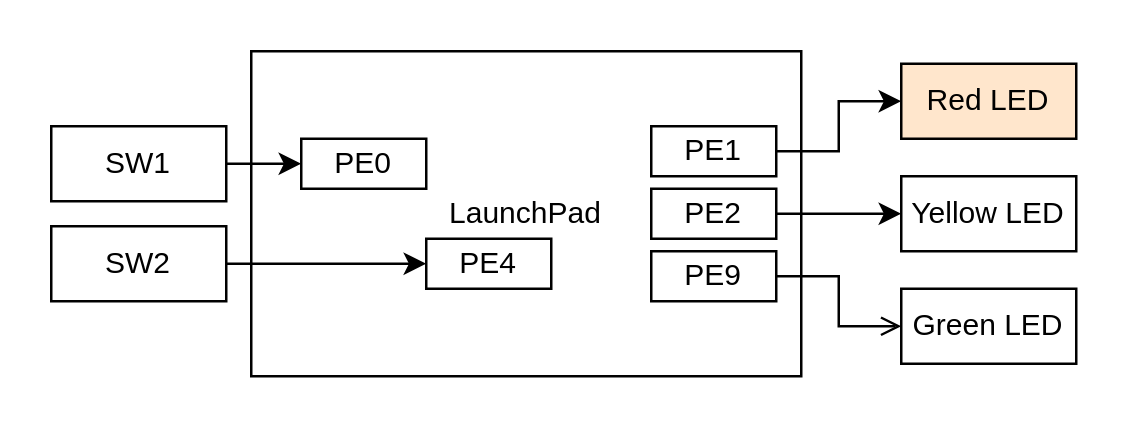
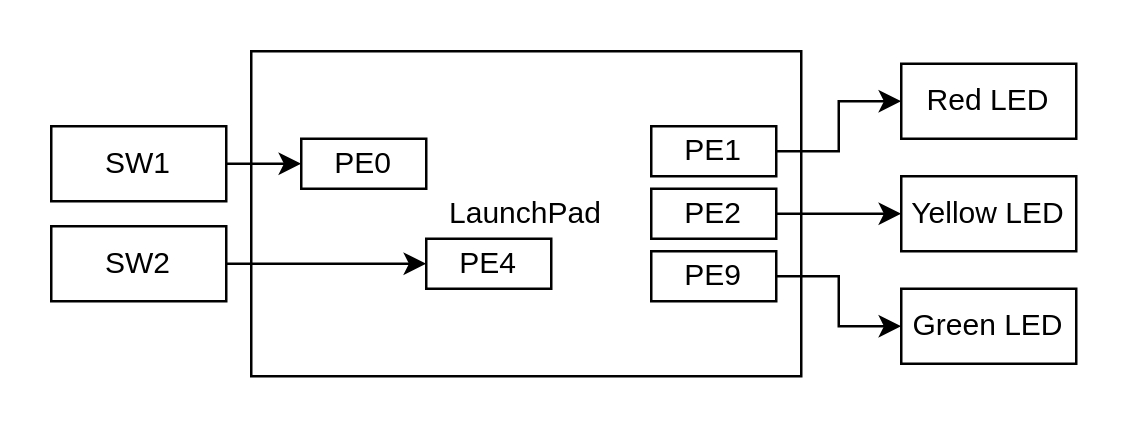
  <mxCell id="0" />
  <mxCell id="1" parent="0" />
  <mxCell id="2" value="LaunchPad" style="rounded=0;whiteSpace=wrap;html=1;" vertex="1" parent="1"><mxGeometry x="100" y="20" width="220" height="130" as="geometry" /></mxCell>
  <mxCell id="3" style="edgeStyle=orthogonalEdgeStyle;rounded=0;orthogonalLoop=1;jettySize=auto;html=1;entryX=0;entryY=0.5;entryDx=0;entryDy=0;" edge="1" parent="1" source="4" target="7"><mxGeometry relative="1" as="geometry" /></mxCell>
  <mxCell id="4" value="SW1" style="rounded=0;whiteSpace=wrap;html=1;" vertex="1" parent="1"><mxGeometry x="20" y="50" width="70" height="30" as="geometry" /></mxCell>
  <mxCell id="5" style="edgeStyle=orthogonalEdgeStyle;rounded=0;orthogonalLoop=1;jettySize=auto;html=1;entryX=0;entryY=0.5;entryDx=0;entryDy=0;" edge="1" parent="1" source="6" target="8"><mxGeometry relative="1" as="geometry" /></mxCell>
  <mxCell id="6" value="SW2" style="rounded=0;whiteSpace=wrap;html=1;" vertex="1" parent="1"><mxGeometry x="20" y="90" width="70" height="30" as="geometry" /></mxCell>
  <mxCell id="7" value="PE0" style="rounded=0;whiteSpace=wrap;html=1;" vertex="1" parent="1"><mxGeometry x="120" y="55" width="50" height="20" as="geometry" /></mxCell>
  <mxCell id="8" value="PE4" style="rounded=0;whiteSpace=wrap;html=1;" vertex="1" parent="1"><mxGeometry x="170" y="95" width="50" height="20" as="geometry" /></mxCell>
  <mxCell id="9" style="edgeStyle=orthogonalEdgeStyle;rounded=0;orthogonalLoop=1;jettySize=auto;html=1;entryX=0;entryY=0.5;entryDx=0;entryDy=0;" edge="1" parent="1" source="10" target="15"><mxGeometry relative="1" as="geometry" /></mxCell>
  <mxCell id="10" value="PE1" style="rounded=0;whiteSpace=wrap;html=1;" vertex="1" parent="1"><mxGeometry x="260" y="50" width="50" height="20" as="geometry" /></mxCell>
  <mxCell id="11" style="edgeStyle=orthogonalEdgeStyle;rounded=0;orthogonalLoop=1;jettySize=auto;html=1;entryX=0;entryY=0.5;entryDx=0;entryDy=0;" edge="1" parent="1" source="12" target="16"><mxGeometry relative="1" as="geometry" /></mxCell>
  <mxCell id="12" value="PE2" style="rounded=0;whiteSpace=wrap;html=1;" vertex="1" parent="1"><mxGeometry x="260" y="75" width="50" height="20" as="geometry" /></mxCell>
- <mxCell id="13" style="edgeStyle=orthogonalEdgeStyle;rounded=0;orthogonalLoop=1;jettySize=auto;html=1;entryX=0;entryY=0.5;entryDx=0;entryDy=0;endArrow=open;" edge="1" parent="1" source="14" target="17"><mxGeometry relative="1" as="geometry" /></mxCell>
+ <mxCell id="13" style="edgeStyle=orthogonalEdgeStyle;rounded=0;orthogonalLoop=1;jettySize=auto;html=1;entryX=0;entryY=0.5;entryDx=0;entryDy=0;" edge="1" parent="1" source="14" target="17"><mxGeometry relative="1" as="geometry" /></mxCell>
  <mxCell id="14" value="PE9" style="rounded=0;whiteSpace=wrap;html=1;" vertex="1" parent="1"><mxGeometry x="260" y="100" width="50" height="20" as="geometry" /></mxCell>
- <mxCell id="15" value="Red LED" style="rounded=0;whiteSpace=wrap;html=1;fillColor=#ffe6cc;" vertex="1" parent="1"><mxGeometry x="360" y="25" width="70" height="30" as="geometry" /></mxCell>
+ <mxCell id="15" value="Red LED" style="rounded=0;whiteSpace=wrap;html=1;" vertex="1" parent="1"><mxGeometry x="360" y="25" width="70" height="30" as="geometry" /></mxCell>
  <mxCell id="16" value="Yellow LED" style="rounded=0;whiteSpace=wrap;html=1;" vertex="1" parent="1"><mxGeometry x="360" y="70" width="70" height="30" as="geometry" /></mxCell>
  <mxCell id="17" value="Green LED" style="rounded=0;whiteSpace=wrap;html=1;" vertex="1" parent="1"><mxGeometry x="360" y="115" width="70" height="30" as="geometry" /></mxCell>
